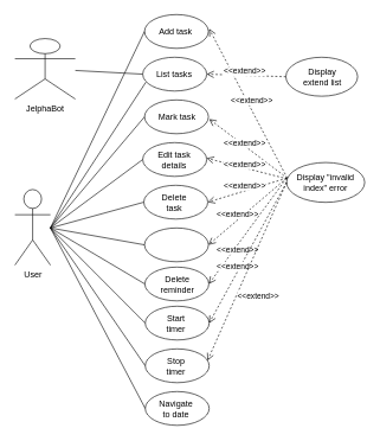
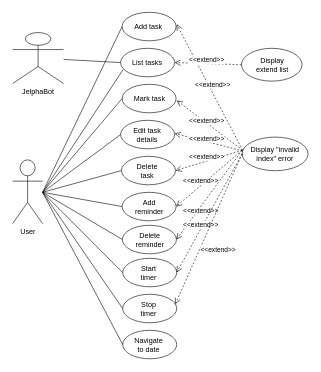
  <mxCell id="0" />
  <mxCell id="1" parent="0" />
  <mxCell id="2" value="" style="ellipse;whiteSpace=wrap;html=1;" parent="1" vertex="1"><mxGeometry x="202" y="260" width="90" height="47.5" as="geometry" /></mxCell>
  <mxCell id="3" value="User" style="shape=umlActor;verticalLabelPosition=bottom;labelBackgroundColor=#ffffff;verticalAlign=top;html=1;outlineConnect=0;" parent="1" vertex="1"><mxGeometry x="20.5" y="266" width="50" height="106.25" as="geometry" /></mxCell>
  <mxCell id="4" value="" style="ellipse;whiteSpace=wrap;html=1;" parent="1" vertex="1"><mxGeometry x="203" y="20" width="90" height="47.5" as="geometry" /></mxCell>
  <mxCell id="5" value="Add task" style="text;html=1;strokeColor=none;fillColor=none;align=center;verticalAlign=middle;whiteSpace=wrap;rounded=0;" parent="1" vertex="1"><mxGeometry x="220" y="33.75" width="54" height="20" as="geometry" /></mxCell>
  <mxCell id="6" value="" style="ellipse;whiteSpace=wrap;html=1;" parent="1" vertex="1"><mxGeometry x="203" y="320" width="90" height="47.5" as="geometry" /></mxCell>
  <mxCell id="7" value="" style="ellipse;whiteSpace=wrap;html=1;" parent="1" vertex="1"><mxGeometry x="203" y="140" width="90" height="47.5" as="geometry" /></mxCell>
  <mxCell id="8" value="Delete task" style="text;html=1;strokeColor=none;fillColor=none;align=center;verticalAlign=middle;whiteSpace=wrap;rounded=0;" parent="1" vertex="1"><mxGeometry x="217.5" y="273.75" width="54" height="20" as="geometry" /></mxCell>
+ <mxCell id="9" value="Add reminder" style="text;html=1;strokeColor=none;fillColor=none;align=center;verticalAlign=middle;whiteSpace=wrap;rounded=0;" parent="1" vertex="1"><mxGeometry x="222" y="333.75" width="53" height="20" as="geometry" /></mxCell>
  <mxCell id="10" value="" style="ellipse;whiteSpace=wrap;html=1;" parent="1" vertex="1"><mxGeometry x="200.5" y="200" width="90" height="47.5" as="geometry" /></mxCell>
  <mxCell id="11" value="Mark task" style="text;html=1;strokeColor=none;fillColor=none;align=center;verticalAlign=middle;whiteSpace=wrap;rounded=0;" parent="1" vertex="1"><mxGeometry x="222" y="153.75" width="54" height="20" as="geometry" /></mxCell>
  <mxCell id="12" value="" style="ellipse;whiteSpace=wrap;html=1;" parent="1" vertex="1"><mxGeometry x="204" y="430" width="90" height="47.5" as="geometry" /></mxCell>
  <mxCell id="13" value="Start timer" style="text;html=1;strokeColor=none;fillColor=none;align=center;verticalAlign=middle;whiteSpace=wrap;rounded=0;" parent="1" vertex="1"><mxGeometry x="221" y="443.75" width="53" height="20" as="geometry" /></mxCell>
  <mxCell id="14" value="" style="ellipse;whiteSpace=wrap;html=1;" parent="1" vertex="1"><mxGeometry x="204" y="490" width="90" height="47.5" as="geometry" /></mxCell>
  <mxCell id="15" value="Stop timer" style="text;html=1;strokeColor=none;fillColor=none;align=center;verticalAlign=middle;whiteSpace=wrap;rounded=0;" parent="1" vertex="1"><mxGeometry x="221" y="503.75" width="53" height="20" as="geometry" /></mxCell>
  <mxCell id="16" value="Edit task details" style="text;html=1;strokeColor=none;fillColor=none;align=center;verticalAlign=middle;whiteSpace=wrap;rounded=0;" parent="1" vertex="1"><mxGeometry x="217.5" y="213.75" width="54" height="20" as="geometry" /></mxCell>
  <mxCell id="17" value="" style="ellipse;whiteSpace=wrap;html=1;" parent="1" vertex="1"><mxGeometry x="200.5" y="80" width="90" height="47.5" as="geometry" /></mxCell>
  <mxCell id="18" value="List tasks" style="text;html=1;strokeColor=none;fillColor=none;align=center;verticalAlign=middle;whiteSpace=wrap;rounded=0;" parent="1" vertex="1"><mxGeometry x="217.5" y="93.75" width="54" height="20" as="geometry" /></mxCell>
  <mxCell id="19" value="" style="ellipse;whiteSpace=wrap;html=1;" parent="1" vertex="1"><mxGeometry x="203.5" y="375" width="90" height="47.5" as="geometry" /></mxCell>
  <mxCell id="20" value="Delete reminder" style="text;html=1;strokeColor=none;fillColor=none;align=center;verticalAlign=middle;whiteSpace=wrap;rounded=0;" parent="1" vertex="1"><mxGeometry x="222.5" y="388.75" width="53" height="20" as="geometry" /></mxCell>
  <mxCell id="21" value="" style="ellipse;whiteSpace=wrap;html=1;" parent="1" vertex="1"><mxGeometry x="204" y="550" width="90" height="47.5" as="geometry" /></mxCell>
  <mxCell id="22" value="Navigate to date" style="text;html=1;strokeColor=none;fillColor=none;align=center;verticalAlign=middle;whiteSpace=wrap;rounded=0;" parent="1" vertex="1"><mxGeometry x="221" y="563.75" width="53" height="20" as="geometry" /></mxCell>
  <mxCell id="23" value="" style="ellipse;whiteSpace=wrap;html=1;" vertex="1" parent="1"><mxGeometry x="403" y="228" width="110" height="56" as="geometry" /></mxCell>
  <mxCell id="24" value="Display &quot;invalid index&quot; error" style="text;html=1;strokeColor=none;fillColor=none;align=center;verticalAlign=middle;whiteSpace=wrap;rounded=0;" vertex="1" parent="1"><mxGeometry x="413" y="246" width="90" height="20" as="geometry" /></mxCell>
  <mxCell id="25" value="&amp;lt;&amp;lt;extend&amp;gt;&amp;gt;" style="html=1;verticalAlign=bottom;endArrow=open;dashed=1;endSize=8;" edge="1" parent="1"><mxGeometry x="-0.057" y="-2" relative="1" as="geometry"><mxPoint x="404" y="250" as="sourcePoint" /><mxPoint x="294" y="40" as="targetPoint" /><mxPoint as="offset" /></mxGeometry></mxCell>
  <mxCell id="26" value="&amp;lt;&amp;lt;extend&amp;gt;&amp;gt;" style="html=1;verticalAlign=bottom;endArrow=open;dashed=1;endSize=8;" edge="1" parent="1"><mxGeometry x="0.044" y="4" relative="1" as="geometry"><mxPoint x="404" y="250" as="sourcePoint" /><mxPoint x="294" y="166.88" as="targetPoint" /><mxPoint as="offset" /></mxGeometry></mxCell>
  <mxCell id="27" value="&amp;lt;&amp;lt;extend&amp;gt;&amp;gt;" style="html=1;verticalAlign=bottom;endArrow=open;dashed=1;endSize=8;" edge="1" parent="1"><mxGeometry x="0.039" y="4" relative="1" as="geometry"><mxPoint x="404" y="251" as="sourcePoint" /><mxPoint x="290.5" y="221.98" as="targetPoint" /><mxPoint as="offset" /></mxGeometry></mxCell>
  <mxCell id="28" value="&amp;lt;&amp;lt;extend&amp;gt;&amp;gt;" style="html=1;verticalAlign=bottom;endArrow=open;dashed=1;endSize=8;entryX=1;entryY=0.5;entryDx=0;entryDy=0;" edge="1" parent="1" target="2"><mxGeometry x="0.073" y="2" relative="1" as="geometry"><mxPoint x="403" y="250" as="sourcePoint" /><mxPoint x="300.5" y="231.98" as="targetPoint" /><mxPoint as="offset" /></mxGeometry></mxCell>
  <mxCell id="29" value="&amp;lt;&amp;lt;extend&amp;gt;&amp;gt;" style="html=1;verticalAlign=bottom;endArrow=open;dashed=1;endSize=8;entryX=1;entryY=0.5;entryDx=0;entryDy=0;" edge="1" parent="1" target="6"><mxGeometry x="0.265" y="1" relative="1" as="geometry"><mxPoint x="403" y="250" as="sourcePoint" /><mxPoint x="302" y="293.75" as="targetPoint" /><mxPoint as="offset" /></mxGeometry></mxCell>
  <mxCell id="30" value="&amp;lt;&amp;lt;extend&amp;gt;&amp;gt;" style="html=1;verticalAlign=bottom;endArrow=open;dashed=1;endSize=8;entryX=1;entryY=0.5;entryDx=0;entryDy=0;" edge="1" parent="1" target="19"><mxGeometry x="0.402" y="10" relative="1" as="geometry"><mxPoint x="403" y="250" as="sourcePoint" /><mxPoint x="303" y="388.75" as="targetPoint" /><mxPoint x="-1" as="offset" /></mxGeometry></mxCell>
  <mxCell id="31" value="&amp;lt;&amp;lt;extend&amp;gt;&amp;gt;" style="html=1;verticalAlign=bottom;endArrow=open;dashed=1;endSize=8;entryX=1;entryY=0.5;entryDx=0;entryDy=0;exitX=0;exitY=0.5;exitDx=0;exitDy=0;" edge="1" parent="1" source="23" target="12"><mxGeometry x="0.285" y="1" relative="1" as="geometry"><mxPoint x="455.19" y="348.47" as="sourcePoint" /><mxPoint x="314" y="453.75" as="targetPoint" /><mxPoint as="offset" /></mxGeometry></mxCell>
  <mxCell id="32" value="&amp;lt;&amp;lt;extend&amp;gt;&amp;gt;" style="html=1;verticalAlign=bottom;endArrow=open;dashed=1;endSize=8;entryX=0.974;entryY=0.346;entryDx=0;entryDy=0;exitX=0;exitY=0.5;exitDx=0;exitDy=0;entryPerimeter=0;" edge="1" parent="1" source="23" target="14"><mxGeometry x="0.238" y="33" relative="1" as="geometry"><mxPoint x="469" y="353.75" as="sourcePoint" /><mxPoint x="304" y="523.75" as="targetPoint" /><mxPoint x="-1" as="offset" /></mxGeometry></mxCell>
  <mxCell id="33" value="" style="endArrow=none;html=1;entryX=0;entryY=0.5;entryDx=0;entryDy=0;" edge="1" parent="1" target="4"><mxGeometry width="50" height="50" relative="1" as="geometry"><mxPoint x="70.5" y="320" as="sourcePoint" /><mxPoint x="199.5" y="93.75" as="targetPoint" /></mxGeometry></mxCell>
  <mxCell id="34" value="" style="endArrow=none;html=1;entryX=0.05;entryY=0.735;entryDx=0;entryDy=0;entryPerimeter=0;" edge="1" parent="1" target="17"><mxGeometry width="50" height="50" relative="1" as="geometry"><mxPoint x="70.5" y="320" as="sourcePoint" /><mxPoint x="197" y="153.75" as="targetPoint" /></mxGeometry></mxCell>
  <mxCell id="35" value="" style="endArrow=none;html=1;entryX=0;entryY=0.5;entryDx=0;entryDy=0;" edge="1" parent="1" target="12"><mxGeometry width="50" height="50" relative="1" as="geometry"><mxPoint x="70.5" y="320" as="sourcePoint" /><mxPoint x="200.5" y="513.75" as="targetPoint" /></mxGeometry></mxCell>
  <mxCell id="36" value="" style="endArrow=none;html=1;entryX=0;entryY=0.5;entryDx=0;entryDy=0;" edge="1" parent="1" target="14"><mxGeometry width="50" height="50" relative="1" as="geometry"><mxPoint x="70.5" y="320" as="sourcePoint" /><mxPoint x="200.5" y="573.75" as="targetPoint" /></mxGeometry></mxCell>
  <mxCell id="37" value="" style="endArrow=none;html=1;exitX=0;exitY=0.5;exitDx=0;exitDy=0;" edge="1" parent="1" source="21"><mxGeometry width="50" height="50" relative="1" as="geometry"><mxPoint x="200.5" y="633.75" as="sourcePoint" /><mxPoint x="70.5" y="320" as="targetPoint" /></mxGeometry></mxCell>
  <mxCell id="38" value="" style="endArrow=none;html=1;entryX=0;entryY=0.5;entryDx=0;entryDy=0;" edge="1" parent="1" target="7"><mxGeometry width="50" height="50" relative="1" as="geometry"><mxPoint x="70.5" y="320" as="sourcePoint" /><mxPoint x="199.5" y="213.75" as="targetPoint" /></mxGeometry></mxCell>
  <mxCell id="39" value="" style="endArrow=none;html=1;entryX=0;entryY=0.5;entryDx=0;entryDy=0;" edge="1" parent="1" target="10"><mxGeometry width="50" height="50" relative="1" as="geometry"><mxPoint x="70.5" y="320" as="sourcePoint" /><mxPoint x="197" y="273.75" as="targetPoint" /></mxGeometry></mxCell>
  <mxCell id="40" value="" style="endArrow=none;html=1;entryX=0;entryY=0.5;entryDx=0;entryDy=0;" edge="1" parent="1" target="2"><mxGeometry width="50" height="50" relative="1" as="geometry"><mxPoint x="70.5" y="320" as="sourcePoint" /><mxPoint x="198.5" y="333.75" as="targetPoint" /></mxGeometry></mxCell>
  <mxCell id="41" value="" style="endArrow=none;html=1;entryX=0;entryY=0.5;entryDx=0;entryDy=0;" edge="1" parent="1" target="19"><mxGeometry width="50" height="50" relative="1" as="geometry"><mxPoint x="70.5" y="320" as="sourcePoint" /><mxPoint x="200" y="448.75" as="targetPoint" /></mxGeometry></mxCell>
  <mxCell id="42" value="" style="endArrow=none;html=1;entryX=0;entryY=0.5;entryDx=0;entryDy=0;" edge="1" parent="1" target="6"><mxGeometry width="50" height="50" relative="1" as="geometry"><mxPoint x="70.5" y="320" as="sourcePoint" /><mxPoint x="199.5" y="393.75" as="targetPoint" /></mxGeometry></mxCell>
  <mxCell id="43" value="" style="ellipse;whiteSpace=wrap;html=1;" vertex="1" parent="1"><mxGeometry x="402" y="80" width="101" height="54.75" as="geometry" /></mxCell>
  <mxCell id="44" value="Display extend list" style="text;html=1;strokeColor=none;fillColor=none;align=center;verticalAlign=middle;whiteSpace=wrap;rounded=0;" vertex="1" parent="1"><mxGeometry x="423.5" y="98" width="59" height="20" as="geometry" /></mxCell>
  <mxCell id="45" value="&amp;lt;&amp;lt;extend&amp;gt;&amp;gt;" style="html=1;verticalAlign=bottom;endArrow=open;dashed=1;endSize=8;entryX=1;entryY=0.5;entryDx=0;entryDy=0;exitX=0;exitY=0.5;exitDx=0;exitDy=0;" edge="1" parent="1" source="43" target="17"><mxGeometry x="0.044" y="4" relative="1" as="geometry"><mxPoint x="423.5" y="163.12" as="sourcePoint" /><mxPoint x="313.5" y="80" as="targetPoint" /><mxPoint as="offset" /></mxGeometry></mxCell>
  <mxCell id="46" value="JelphaBot" style="shape=umlActor;verticalLabelPosition=bottom;labelBackgroundColor=#ffffff;verticalAlign=top;html=1;outlineConnect=0;" vertex="1" parent="1"><mxGeometry x="20.5" y="53.75" width="85" height="85" as="geometry" /></mxCell>
  <mxCell id="47" value="" style="endArrow=none;html=1;entryX=0;entryY=0.5;entryDx=0;entryDy=0;" edge="1" parent="1" source="46" target="17"><mxGeometry width="50" height="50" relative="1" as="geometry"><mxPoint x="104" y="90" as="sourcePoint" /><mxPoint x="274" y="210" as="targetPoint" /></mxGeometry></mxCell>
